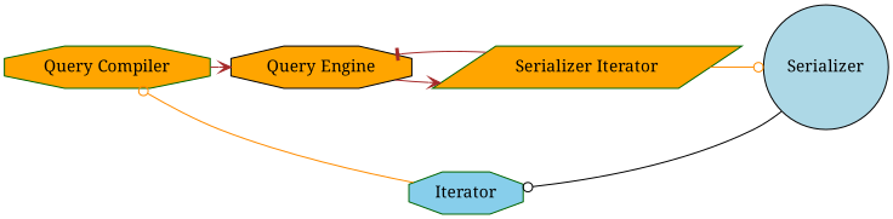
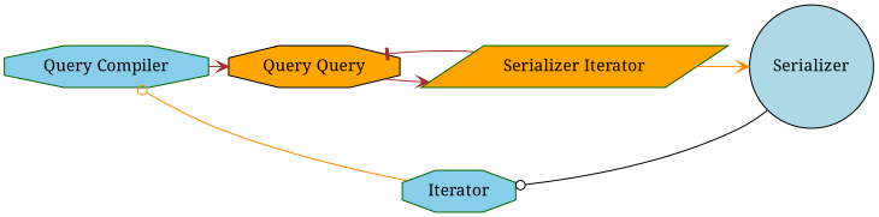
  digraph {
    fontname="Noto Serif"
    node [color=darkgreen fillcolor=skyblue fontname="Noto Serif" shape=octagon style=filled]
    edge [arrowhead=vee color=brown fontname="Noto Serif"]
-   n1 [fillcolor=orange label="Query Compiler"]
-   n2 [color=black fillcolor=orange label="Query Engine"]
+   n1 [label="Query Compiler"]
+   n2 [color=black fillcolor=orange label="Query Query"]
    n3 [color=black fillcolor=lightblue label=Serializer shape=circle]
    n4 [fillcolor=orange label="Serializer Iterator" shape=parallelogram]
    n5 [label=Iterator]
    subgraph sub_1 {
      label="Sky Server"
      rank=same
      shape=box
      n1
      n2
      n3
      n4
    }
    n1 -> n2
    n2 -> n4
    n3 -> n5 [arrowhead=odot color=black]
    n4 -> n2 [arrowhead=tee]
-   n4 -> n3 [arrowhead=odot color=darkorange]
+   n4 -> n3 [color=darkorange]
    n5 -> n1 [arrowhead=odot color=darkorange]
  }
